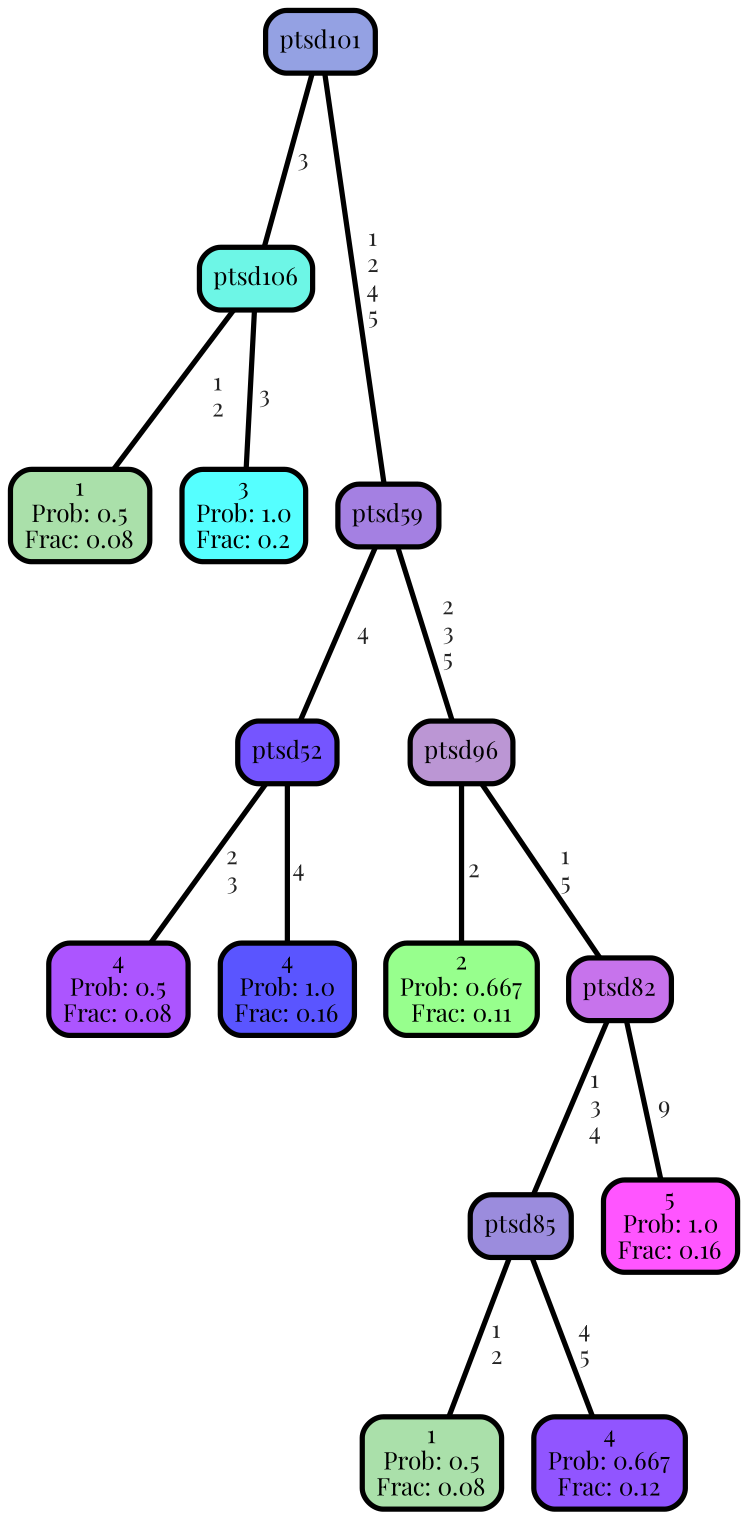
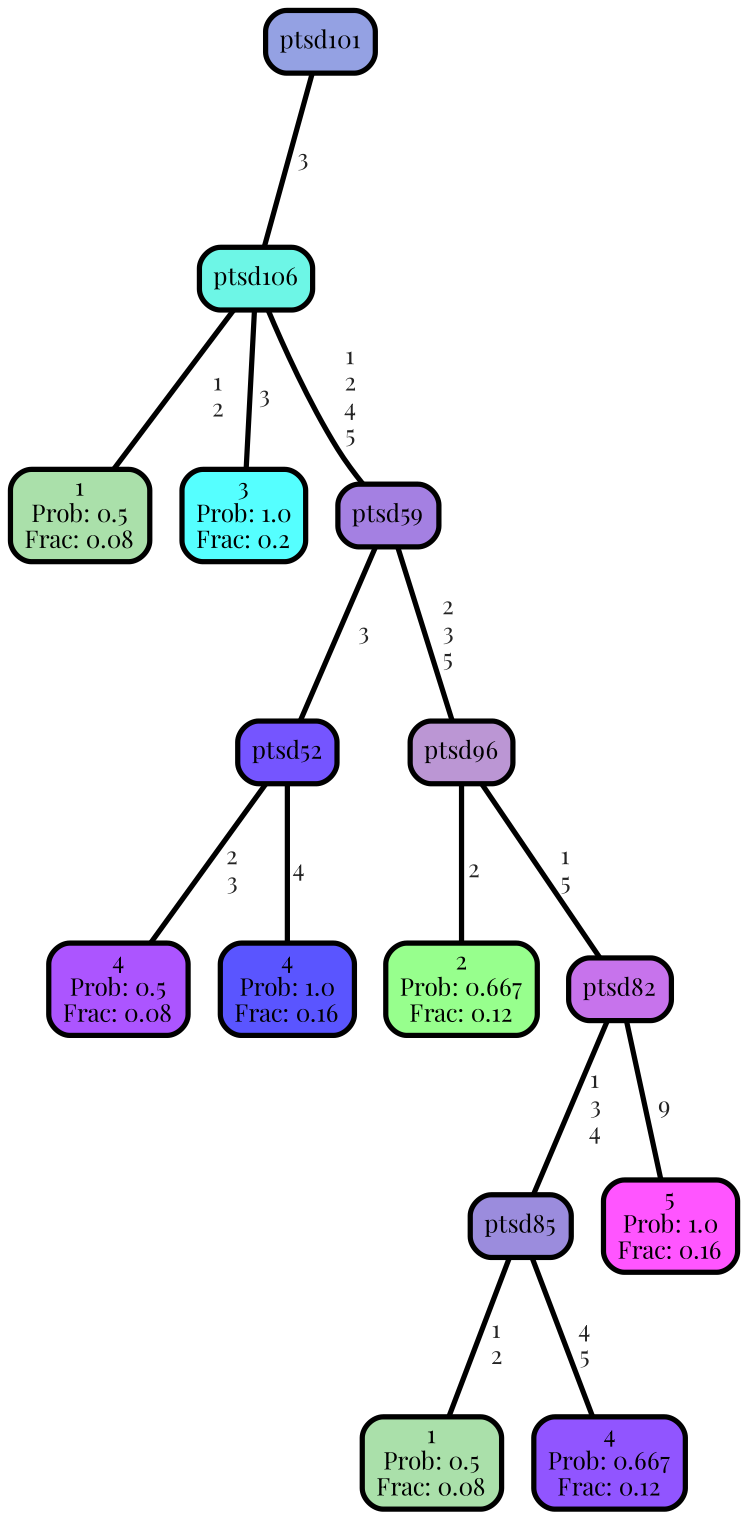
  graph {
    fontname="Playfair Display"
    ranksep="0 equally"
    splines=straight
    node [color=black fillcolor="#aae0aa" fontcolor=black fontname="Playfair Display" penwidth=3 shape=box style="filled, rounded"]
    edge [color=black fontcolor=grey14 fontname="Playfair Display" fontweight=bold penwidth=3]
    n1 [label="1\nProb: 0.5\nFrac: 0.08"]
    n2 [fillcolor="#6df6e6" label=ptsd106]
    n3 [fillcolor="#55ffff" label="3\nProb: 1.0\nFrac: 0.2"]
    n4 [fillcolor="#94a1e3" label=ptsd101]
    n5 [fillcolor="#a480e2" label=ptsd59]
    n6 [fillcolor="#7555ff" label=ptsd52]
    n7 [fillcolor="#bb96d4" label=ptsd96]
    n8 [fillcolor="#ac55ff" label="4\nProb: 0.5\nFrac: 0.08"]
    n9 [fillcolor="#5a55ff" label="4\nProb: 1.0\nFrac: 0.16"]
-   n10 [fillcolor="#97ff8d" label="2\nProb: 0.667\nFrac: 0.11"]
+   n10 [fillcolor="#97ff8d" label="2\nProb: 0.667\nFrac: 0.12"]
    n11 [fillcolor="#c773ec" label=ptsd82]
    n12 [fillcolor="#9b8cdd" label=ptsd85]
    n13 [fillcolor="#ff55ff" label="5\nProb: 1.0\nFrac: 0.16"]
    n14 [label="1\nProb: 0.5\nFrac: 0.08"]
    n15 [fillcolor="#9155ff" label="4\nProb: 0.667\nFrac: 0.12"]
    subgraph sub_1 {
      rank=same
    }
    n2 -- n1 [label=" 1\n 2"]
    n2 -- n3 [label=" 3"]
    n4 -- n2 [label=" 3"]
-   n4 -- n5 [label=" 1\n 2\n 4\n 5"]
-   n5 -- n6 [label=" 4"]
+   n2 -- n5 [label=" 1\n 2\n 4\n 5"]
+   n5 -- n6 [label=" 3"]
    n5 -- n7 [label=" 2\n 3\n 5"]
    n6 -- n8 [label=" 2\n 3"]
    n6 -- n9 [label=" 4"]
    n7 -- n10 [label=" 2"]
    n7 -- n11 [label=" 1\n 5"]
    n11 -- n12 [label=" 1\n 3\n 4"]
    n11 -- n13 [label=" 9"]
    n12 -- n14 [label=" 1\n 2"]
    n12 -- n15 [label=" 4\n 5"]
  }
